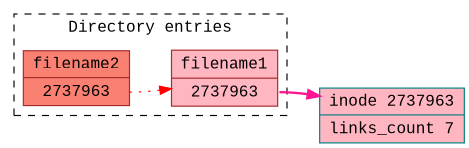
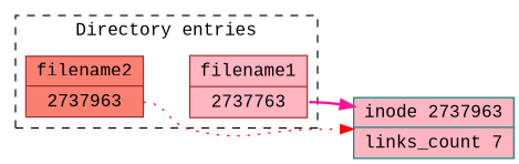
  digraph {
    fontname="Liberation Mono"
    rankdir=LR
    node [color=brown fillcolor=lightpink fontname="Liberation Mono" shape=record style=filled]
    edge [fontname="Liberation Mono" tailport=f2]
-   n1 [label="filename1|<f2> 2737963"]
+   n1 [label="filename1|<f2> 2737763"]
    n2 [fillcolor=salmon label="filename2|<f2> 2737963"]
    n3 [color=teal label="inode 2737963|links_count 7"]
    subgraph cluster_1 {
      label="Directory entries"
      style=dashed
      n1
      n2
    }
    n1 -> n3 [color=deeppink style=bold]
-   n2 -> n1 [color=red style=dotted]
+   n2 -> n3 [color=red style=dotted]
  }
